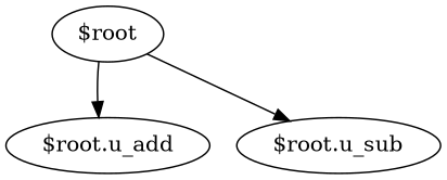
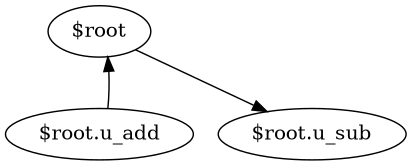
  digraph {
    "$root"
    "$root.u_add"
    "$root.u_sub"
-   "$root" -> "$root.u_add"
+   "$root.u_add" -> "$root"
    "$root" -> "$root.u_sub"
  }
